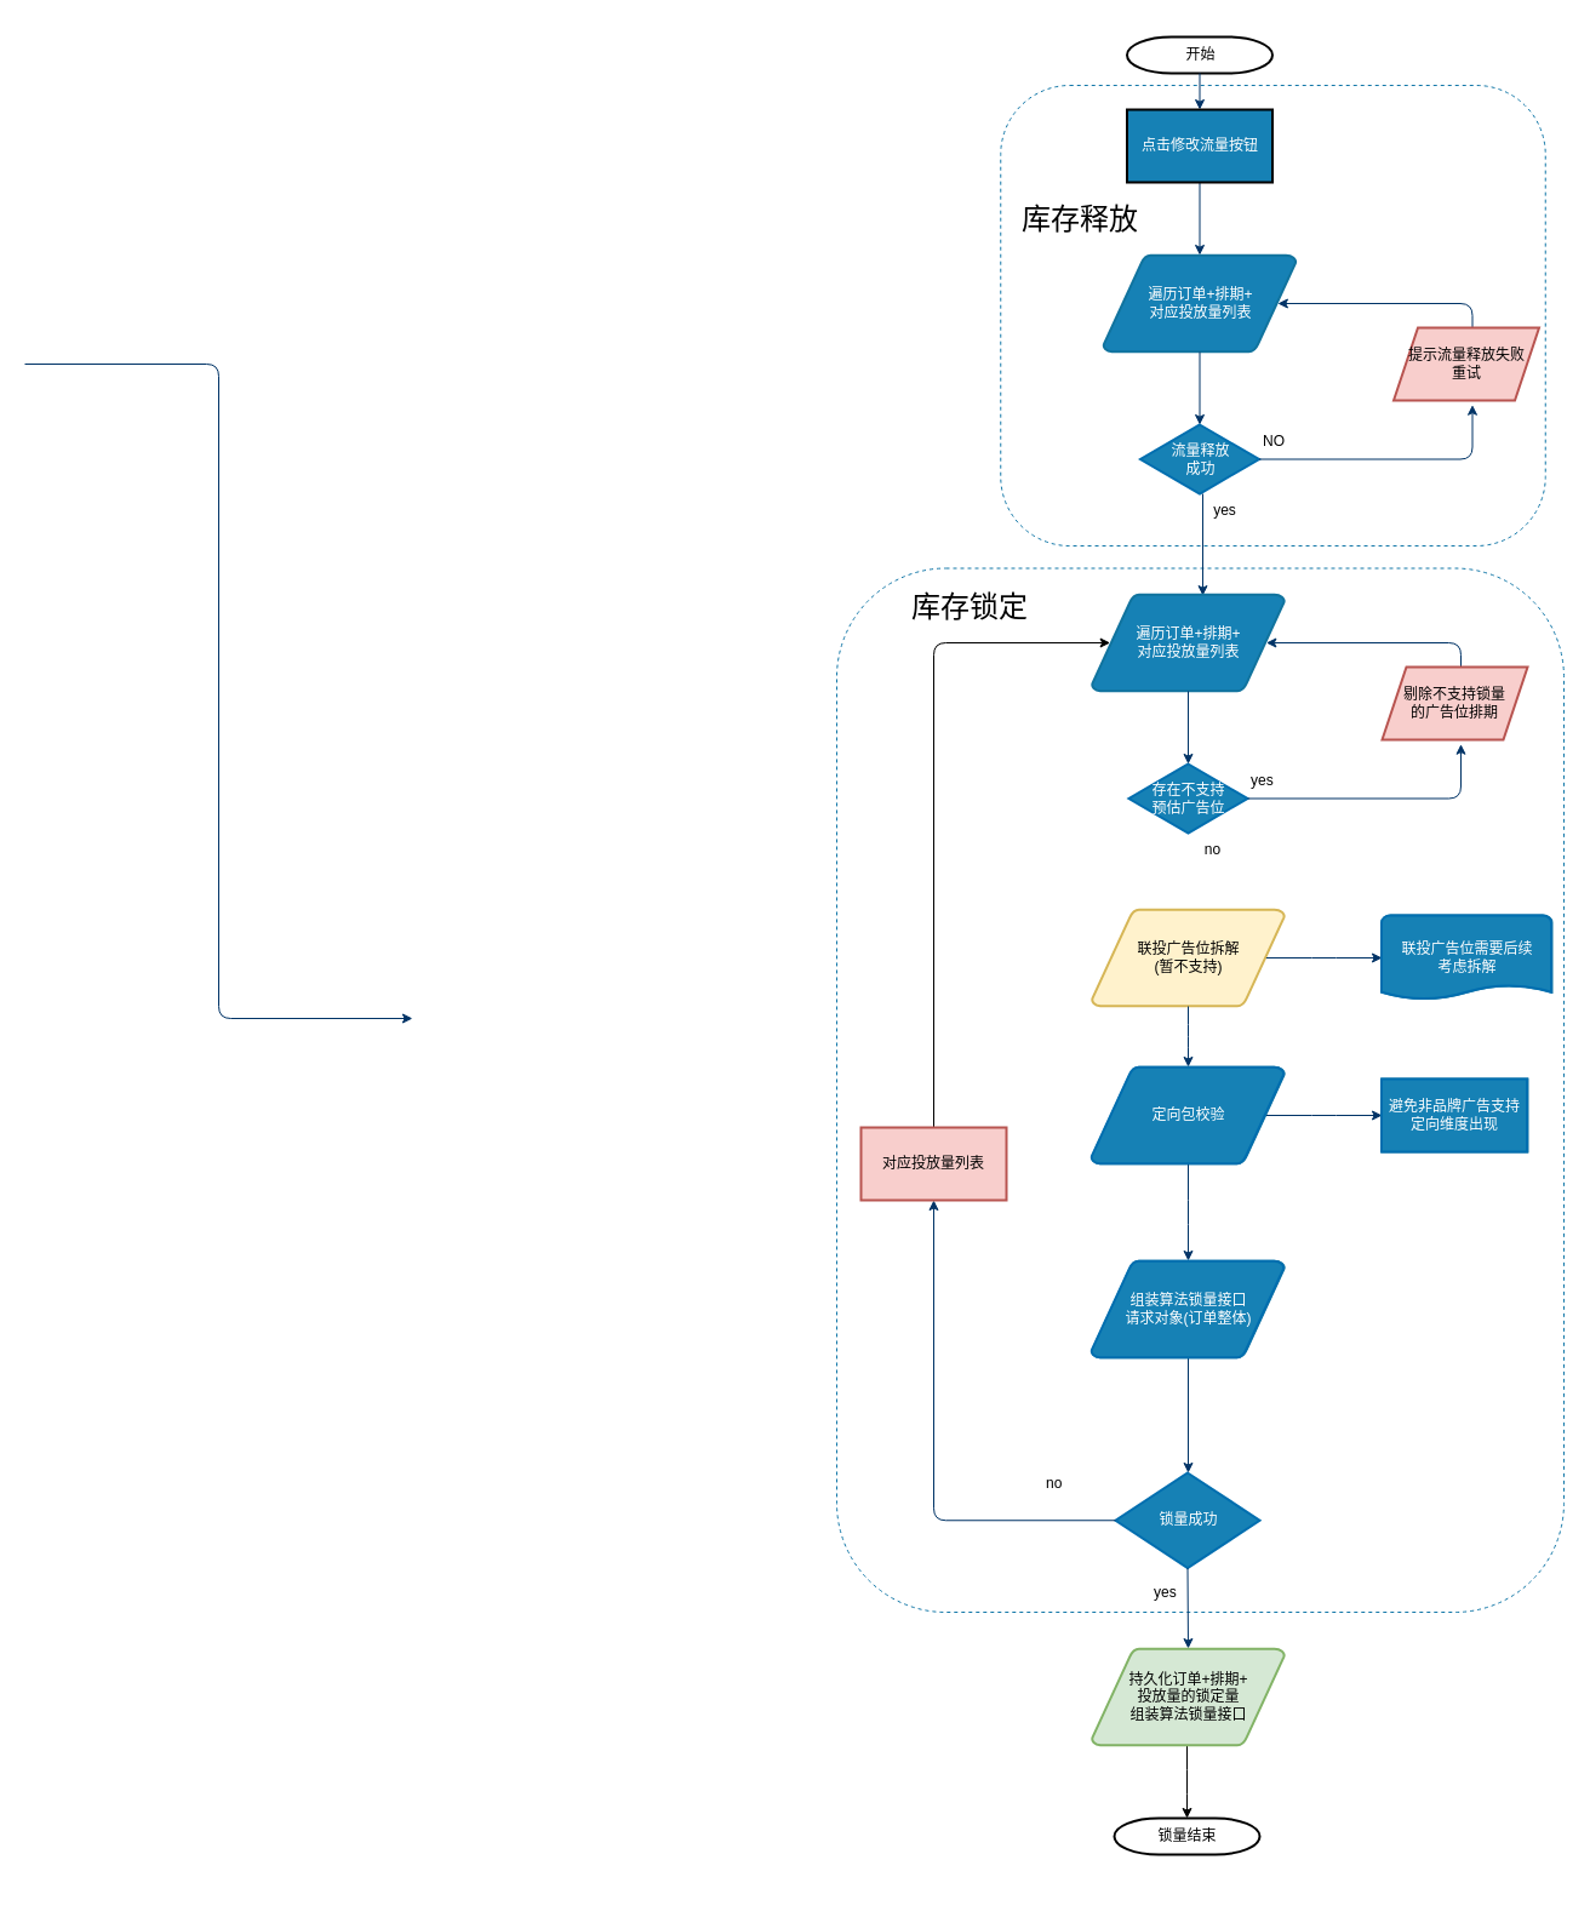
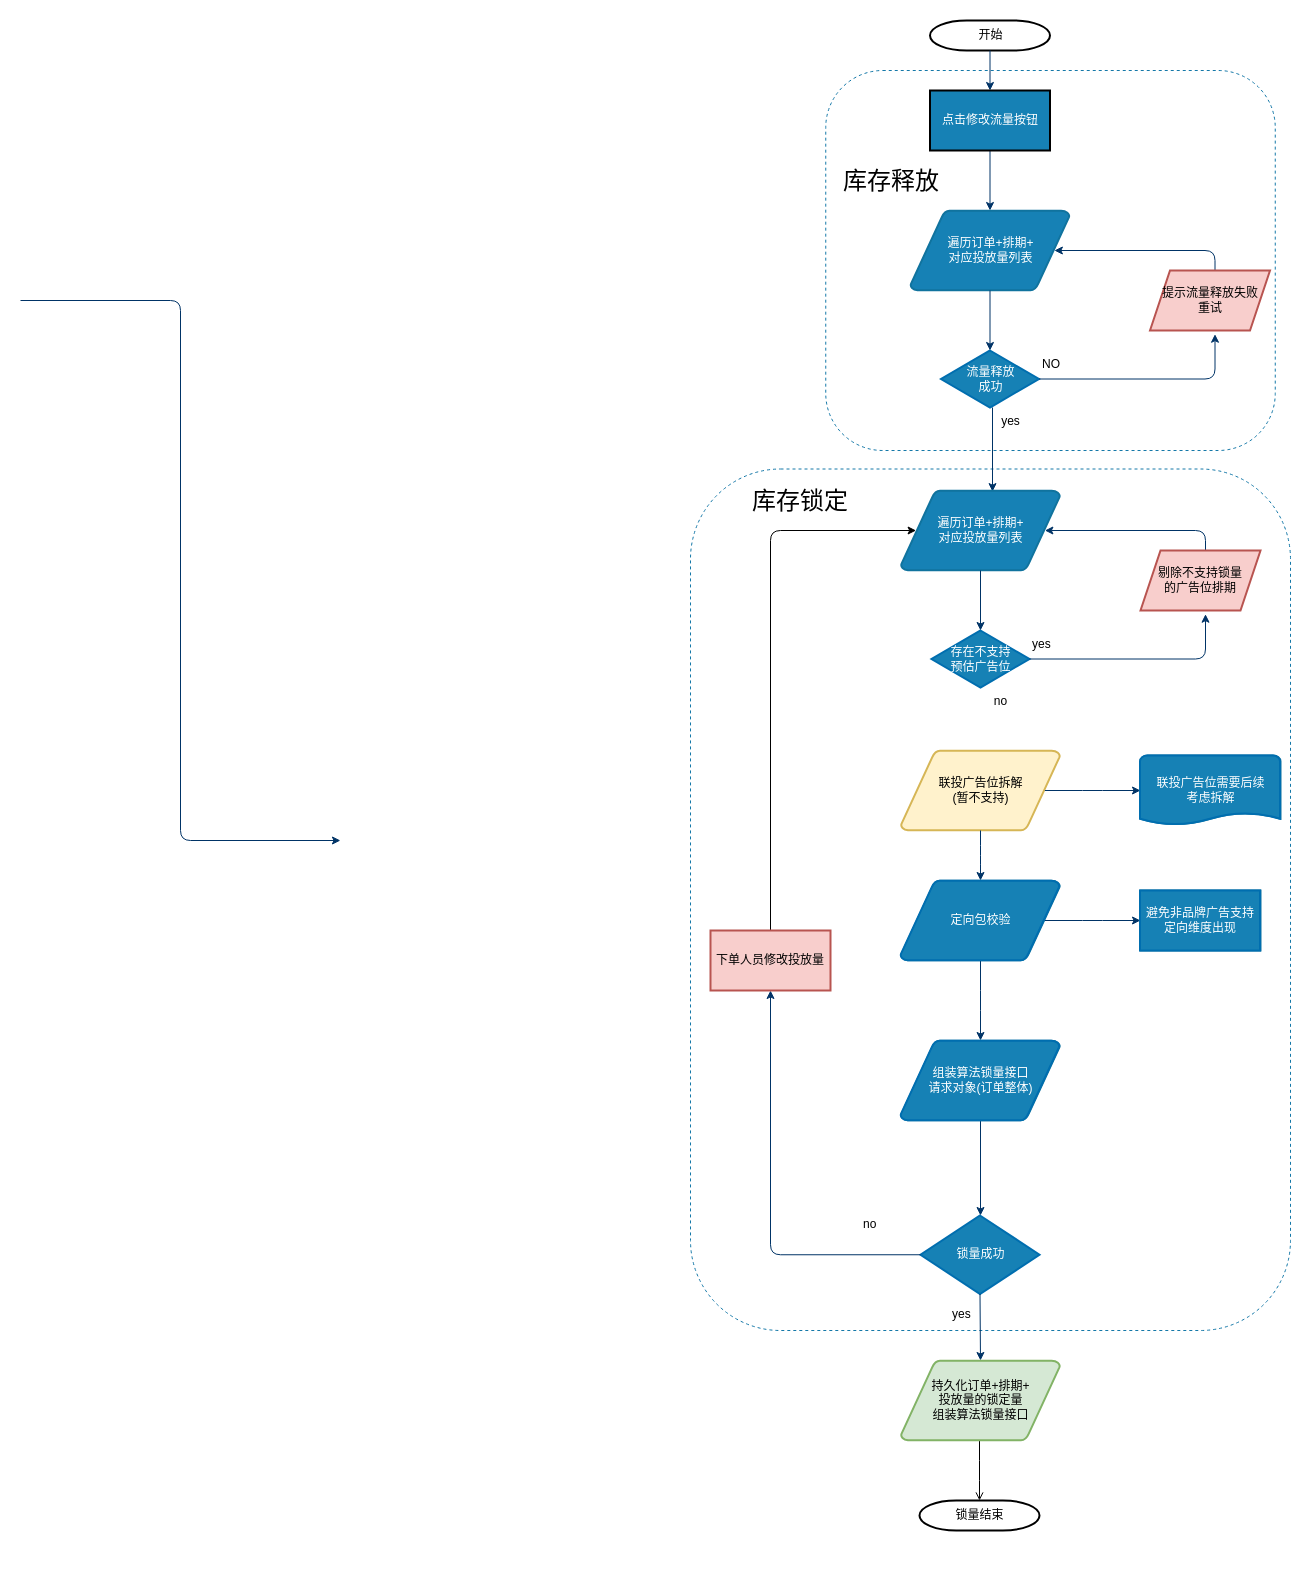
  <mxCell id="0" />
  <mxCell id="1" parent="0" />
  <mxCell id="2" value="" style="rounded=1;whiteSpace=wrap;html=1;fontColor=#FFFFFF;strokeColor=#1478A8;fillColor=none;dashed=1;" vertex="1" parent="1"><mxGeometry x="690" y="468.5" width="600" height="861.5" as="geometry" /></mxCell>
  <mxCell id="3" value="" style="rounded=1;whiteSpace=wrap;html=1;fontColor=#FFFFFF;strokeColor=#1478A8;fillColor=none;dashed=1;" vertex="1" parent="1"><mxGeometry x="825.25" y="70" width="449.5" height="380" as="geometry" /></mxCell>
- <mxCell id="4" value="开始" style="shape=mxgraph.flowchart.terminator;strokeWidth=2;gradientColor=none;gradientDirection=north;fontStyle=0;html=1;" parent="1" vertex="1"><mxGeometry x="929.5" y="30" width="120" height="30" as="geometry" /></mxCell>
+ <mxCell id="4" value="开始" style="shape=mxgraph.flowchart.terminator;strokeWidth=2;gradientColor=none;gradientDirection=north;fontStyle=0;html=1;" parent="1" vertex="1"><mxGeometry x="929.5" y="20" width="120" height="30" as="geometry" /></mxCell>
  <mxCell id="5" value="遍历订单+排期+&lt;br&gt;对应投放量列表" style="shape=mxgraph.flowchart.data;strokeWidth=2;gradientDirection=north;fontStyle=0;html=1;strokeColor=#10739e;fillColor=#1681B5;fontColor=#FFFFFF;" parent="1" vertex="1"><mxGeometry x="910" y="210" width="159" height="80" as="geometry" /></mxCell>
  <mxCell id="6" value="流量释放&lt;br&gt;成功" style="shape=mxgraph.flowchart.decision;strokeWidth=2;gradientDirection=north;fontStyle=0;html=1;strokeColor=#006EAF;fillColor=#1681B5;fontColor=#FFFFFF;" parent="1" vertex="1"><mxGeometry x="940.5" y="350" width="98" height="57" as="geometry" /></mxCell>
  <mxCell id="7" style="fontStyle=1;strokeColor=#003366;strokeWidth=1;html=1;" parent="1" source="4" edge="1"><mxGeometry relative="1" as="geometry"><mxPoint x="989.5" y="90" as="targetPoint" /></mxGeometry></mxCell>
  <mxCell id="8" style="fontStyle=1;strokeColor=#003366;strokeWidth=1;html=1;exitX=0.5;exitY=1;exitDx=0;exitDy=0;" parent="1" source="17" target="5" edge="1"><mxGeometry relative="1" as="geometry"><mxPoint x="989.5" y="170" as="sourcePoint" /></mxGeometry></mxCell>
  <mxCell id="9" style="entryX=0.5;entryY=0;entryPerimeter=0;fontStyle=1;strokeColor=#003366;strokeWidth=1;html=1;" parent="1" source="5" target="6" edge="1"><mxGeometry relative="1" as="geometry" /></mxCell>
  <mxCell id="10" value="" style="edgeStyle=elbowEdgeStyle;elbow=horizontal;entryX=0.5;entryY=0.91;entryPerimeter=0;exitX=1;exitY=0.5;exitPerimeter=0;fontStyle=1;strokeColor=#003366;strokeWidth=1;html=1;" parent="1" source="6" edge="1"><mxGeometry x="1030.5" y="-211.5" width="100" height="100" as="geometry"><mxPoint x="1419.5" y="407" as="sourcePoint" /><mxPoint x="1214.5" y="333.71" as="targetPoint" /><Array as="points"><mxPoint x="1214.5" y="360" /></Array></mxGeometry></mxCell>
  <mxCell id="11" value="NO" style="text;fontStyle=0;html=1;strokeColor=none;gradientColor=none;fillColor=none;strokeWidth=2;" parent="1" vertex="1"><mxGeometry x="1039.5" y="350" width="40" height="26" as="geometry" /></mxCell>
  <mxCell id="12" value="" style="edgeStyle=elbowEdgeStyle;elbow=horizontal;fontColor=#001933;fontStyle=1;strokeColor=#003366;strokeWidth=1;html=1;entryX=0.575;entryY=0.014;entryDx=0;entryDy=0;entryPerimeter=0;" parent="1" source="6" target="19" edge="1"><mxGeometry x="649.5" y="-240" width="100" height="100" as="geometry"><mxPoint x="669.5" y="60" as="sourcePoint" /><mxPoint x="989.441" y="470" as="targetPoint" /></mxGeometry></mxCell>
  <mxCell id="13" value="yes" style="text;fontStyle=0;html=1;strokeColor=none;gradientColor=none;fillColor=none;strokeWidth=2;align=center;" parent="1" vertex="1"><mxGeometry x="989.5" y="407" width="40" height="26" as="geometry" /></mxCell>
  <mxCell id="14" value="" style="edgeStyle=elbowEdgeStyle;elbow=horizontal;fontStyle=1;strokeColor=#003366;strokeWidth=1;html=1;" parent="1" edge="1"><mxGeometry width="100" height="100" as="geometry"><mxPoint y="300" as="sourcePoint" x="20" /><mxPoint x="339.941" y="840" as="targetPoint" /></mxGeometry></mxCell>
  <mxCell id="15" value="" style="edgeStyle=elbowEdgeStyle;elbow=horizontal;entryX=0.905;entryY=0.5;entryPerimeter=0;fontStyle=1;strokeColor=#003366;strokeWidth=1;html=1;" parent="1" target="5" edge="1"><mxGeometry x="649.5" y="-240" width="100" height="100" as="geometry"><mxPoint x="1214.5" y="270" as="sourcePoint" /><mxPoint x="769.5" y="-40" as="targetPoint" /><Array as="points"><mxPoint x="1214.5" y="260" /></Array></mxGeometry></mxCell>
  <mxCell id="16" value="提示流量释放失败&lt;br&gt;重试" style="shape=parallelogram;perimeter=parallelogramPerimeter;whiteSpace=wrap;html=1;fixedSize=1;strokeWidth=2;fillColor=#f8cecc;strokeColor=#b85450;" parent="1" vertex="1"><mxGeometry x="1149.5" y="270" width="120" height="60" as="geometry" /></mxCell>
  <mxCell id="17" value="点击修改流量按钮" style="rounded=0;whiteSpace=wrap;html=1;strokeWidth=2;fillColor=#1681B5;fontColor=#FFFFFF;" parent="1" vertex="1"><mxGeometry x="929.5" y="90" width="120" height="60" as="geometry" /></mxCell>
  <mxCell id="18" value="联投广告位拆解&lt;br&gt;(暂不支持)" style="shape=mxgraph.flowchart.data;strokeWidth=2;gradientDirection=north;fontStyle=0;html=1;fillColor=#fff2cc;strokeColor=#d6b656;" vertex="1" parent="1"><mxGeometry x="900.5" y="750" width="159" height="80" as="geometry" /></mxCell>
  <mxCell id="19" value="遍历订单+排期+&lt;br&gt;对应投放量列表" style="shape=mxgraph.flowchart.data;strokeWidth=2;gradientDirection=north;fontStyle=0;html=1;strokeColor=#10739e;fillColor=#1681B5;fontColor=#FFFFFF;" vertex="1" parent="1"><mxGeometry x="900.5" y="490" width="159" height="80" as="geometry" /></mxCell>
  <mxCell id="20" value="存在不支持&lt;br&gt;预估广告位" style="shape=mxgraph.flowchart.decision;strokeWidth=2;gradientDirection=north;fontStyle=0;html=1;strokeColor=#006EAF;fontColor=#ffffff;fillColor=#1681B5;" vertex="1" parent="1"><mxGeometry x="931" y="630" width="98" height="57" as="geometry" /></mxCell>
  <mxCell id="21" style="entryX=0.5;entryY=0;entryPerimeter=0;fontStyle=1;strokeColor=#003366;strokeWidth=1;html=1;" edge="1" parent="1" source="19" target="20"><mxGeometry relative="1" as="geometry" /></mxCell>
  <mxCell id="22" value="" style="edgeStyle=elbowEdgeStyle;elbow=horizontal;entryX=0.5;entryY=0.91;entryPerimeter=0;exitX=1;exitY=0.5;exitPerimeter=0;fontStyle=1;strokeColor=#003366;strokeWidth=1;html=1;" edge="1" parent="1" source="20"><mxGeometry x="1021" y="68.5" width="100" height="100" as="geometry"><mxPoint x="1410" y="687" as="sourcePoint" /><mxPoint x="1205" y="613.71" as="targetPoint" /><Array as="points"><mxPoint x="1205" y="640" /></Array></mxGeometry></mxCell>
  <mxCell id="23" value="yes" style="text;fontStyle=0;html=1;strokeColor=none;gradientColor=none;fillColor=none;strokeWidth=2;" vertex="1" parent="1"><mxGeometry x="1030" y="630" width="40" height="26" as="geometry" /></mxCell>
  <mxCell id="24" value="定向包校验" style="shape=mxgraph.flowchart.data;strokeWidth=2;gradientDirection=north;fontStyle=0;html=1;fillColor=#b1ddf0;strokeColor=#10739e;" vertex="1" parent="1"><mxGeometry x="900.5" y="880" width="159" height="80" as="geometry" /></mxCell>
  <mxCell id="25" value="no" style="text;fontStyle=0;html=1;strokeColor=none;gradientColor=none;fillColor=none;strokeWidth=2;align=center;" vertex="1" parent="1"><mxGeometry x="980" y="687" width="40" height="26" as="geometry" /></mxCell>
  <mxCell id="26" value="联投广告位需要后续&lt;br&gt;考虑拆解" style="shape=mxgraph.flowchart.document;strokeWidth=2;gradientDirection=north;fontStyle=0;html=1;fillColor=#b1ddf0;strokeColor=#10739e;" vertex="1" parent="1"><mxGeometry x="1140" y="755" width="140" height="70" as="geometry" /></mxCell>
  <mxCell id="27" value="" style="edgeStyle=elbowEdgeStyle;elbow=horizontal;exitX=0.905;exitY=0.5;exitPerimeter=0;fontStyle=1;strokeColor=#003366;strokeWidth=1;html=1;" edge="1" parent="1" source="18" target="26"><mxGeometry x="640" y="40" width="100" height="100" as="geometry"><mxPoint x="660" y="340" as="sourcePoint" /><mxPoint x="760" y="240" as="targetPoint" /></mxGeometry></mxCell>
  <mxCell id="28" value="" style="edgeStyle=elbowEdgeStyle;elbow=horizontal;fontStyle=1;strokeColor=#003366;strokeWidth=1;html=1;" edge="1" parent="1" source="18" target="24"><mxGeometry x="640" y="40" width="100" height="100" as="geometry"><mxPoint x="660" y="340" as="sourcePoint" /><mxPoint x="760" y="240" as="targetPoint" /></mxGeometry></mxCell>
  <mxCell id="29" value="" style="edgeStyle=elbowEdgeStyle;elbow=horizontal;exitX=0.905;exitY=0.5;exitPerimeter=0;fontStyle=1;strokeColor=#003366;strokeWidth=1;html=1;" edge="1" parent="1" source="24"><mxGeometry x="640" y="40" width="100" height="100" as="geometry"><mxPoint x="660" y="340" as="sourcePoint" /><mxPoint x="1140" y="920" as="targetPoint" /></mxGeometry></mxCell>
  <mxCell id="30" value="" style="edgeStyle=elbowEdgeStyle;elbow=horizontal;fontStyle=1;strokeColor=#003366;strokeWidth=1;html=1;entryX=0.5;entryY=0;entryDx=0;entryDy=0;" edge="1" parent="1" source="24"><mxGeometry x="640" y="40" width="100" height="100" as="geometry"><mxPoint x="660" y="340" as="sourcePoint" /><mxPoint x="980" y="1040" as="targetPoint" /></mxGeometry></mxCell>
  <mxCell id="31" value="锁量成功" style="shape=mxgraph.flowchart.decision;strokeWidth=2;gradientDirection=north;fontStyle=0;html=1;strokeColor=#006EAF;fontColor=#ffffff;fillColor=#1681B5;" vertex="1" parent="1"><mxGeometry x="920" y="1215" width="119" height="78.5" as="geometry" /></mxCell>
  <mxCell id="32" value="" style="edgeStyle=elbowEdgeStyle;elbow=horizontal;exitX=0.5;exitY=1;exitPerimeter=0;fontStyle=1;strokeColor=#003366;strokeWidth=1;html=1;exitDx=0;exitDy=0;" edge="1" parent="1" source="40" target="31"><mxGeometry x="625" y="39" width="100" height="100" as="geometry"><mxPoint x="965" y="1240" as="sourcePoint" /><mxPoint x="745" y="239" as="targetPoint" /></mxGeometry></mxCell>
  <mxCell id="33" value="yes" style="text;fontStyle=0;html=1;strokeColor=none;gradientColor=none;fillColor=none;strokeWidth=2;" vertex="1" parent="1"><mxGeometry x="950" y="1300" width="40" height="26" as="geometry" /></mxCell>
  <mxCell id="34" value="" style="edgeStyle=elbowEdgeStyle;elbow=horizontal;exitX=0.5;exitY=1;exitPerimeter=0;fontStyle=1;strokeColor=#003366;strokeWidth=1;html=1;entryX=0.5;entryY=0;entryDx=0;entryDy=0;entryPerimeter=0;" edge="1" parent="1" source="31" target="43"><mxGeometry x="625" y="39" width="100" height="100" as="geometry"><mxPoint x="645" y="339" as="sourcePoint" /><mxPoint x="980" y="1381" as="targetPoint" /></mxGeometry></mxCell>
  <mxCell id="35" value="" style="edgeStyle=elbowEdgeStyle;elbow=horizontal;fontStyle=1;strokeColor=#003366;strokeWidth=1;html=1;exitX=0;exitY=0.5;exitDx=0;exitDy=0;exitPerimeter=0;entryX=0.5;entryY=1;entryDx=0;entryDy=0;" edge="1" parent="1" source="31"><mxGeometry x="625" y="39" width="100" height="100" as="geometry"><mxPoint x="900" y="1358" as="sourcePoint" /><mxPoint x="770" y="990" as="targetPoint" /><Array as="points"><mxPoint x="770" y="1180" /><mxPoint x="810" y="1370" /><mxPoint x="710" y="1560" /></Array></mxGeometry></mxCell>
  <mxCell id="36" value="no" style="text;fontStyle=0;html=1;strokeColor=none;gradientColor=none;fillColor=none;strokeWidth=2;" vertex="1" parent="1"><mxGeometry x="860.5" y="1210" width="40" height="26" as="geometry" /></mxCell>
  <mxCell id="37" value="" style="edgeStyle=elbowEdgeStyle;elbow=horizontal;entryX=0.905;entryY=0.5;entryPerimeter=0;fontStyle=1;strokeColor=#003366;strokeWidth=1;html=1;" edge="1" parent="1" target="19"><mxGeometry x="640" y="40" width="100" height="100" as="geometry"><mxPoint x="1205" y="550" as="sourcePoint" /><mxPoint x="760" y="240" as="targetPoint" /><Array as="points"><mxPoint x="1205" y="540" /></Array></mxGeometry></mxCell>
  <mxCell id="38" value="剔除不支持锁量&lt;br&gt;的广告位排期" style="shape=parallelogram;perimeter=parallelogramPerimeter;whiteSpace=wrap;html=1;fixedSize=1;strokeWidth=2;fillColor=#f8cecc;strokeColor=#b85450;" vertex="1" parent="1"><mxGeometry x="1140" y="550" width="120" height="60" as="geometry" /></mxCell>
  <mxCell id="39" value="避免非品牌广告支持定向维度出现" style="rounded=0;whiteSpace=wrap;html=1;strokeWidth=2;fillColor=#b1ddf0;strokeColor=#10739e;" vertex="1" parent="1"><mxGeometry x="1140" y="890" width="120" height="60" as="geometry" /></mxCell>
  <mxCell id="40" value="组装算法锁量接口&lt;br&gt;请求对象(订单整体)" style="shape=mxgraph.flowchart.data;strokeWidth=2;gradientDirection=north;fontStyle=0;html=1;fillColor=#b1ddf0;strokeColor=#10739e;" vertex="1" parent="1"><mxGeometry x="900.5" y="1040" width="159" height="80" as="geometry" /></mxCell>
  <mxCell id="41" style="edgeStyle=elbowEdgeStyle;rounded=1;orthogonalLoop=1;jettySize=auto;html=1;entryX=0.095;entryY=0.5;entryDx=0;entryDy=0;entryPerimeter=0;" edge="1" parent="1" target="19"><mxGeometry relative="1" as="geometry"><mxPoint x="770" y="930" as="sourcePoint" /><Array as="points"><mxPoint x="770" y="730" /></Array></mxGeometry></mxCell>
- <mxCell id="42" style="edgeStyle=elbowEdgeStyle;rounded=1;orthogonalLoop=1;jettySize=auto;html=1;entryX=0.5;entryY=0;entryDx=0;entryDy=0;entryPerimeter=0;" edge="1" parent="1" source="43" target="44"><mxGeometry relative="1" as="geometry" /></mxCell>
+ <mxCell id="42" style="edgeStyle=elbowEdgeStyle;rounded=1;orthogonalLoop=1;jettySize=auto;html=1;entryX=0.5;entryY=0;entryDx=0;entryDy=0;entryPerimeter=0;endArrow=open;" edge="1" parent="1" source="43" target="44"><mxGeometry relative="1" as="geometry" /></mxCell>
  <mxCell id="43" value="持久化订单+排期+&lt;br&gt;投放量的锁定量&lt;br&gt;组装算法锁量接口" style="shape=mxgraph.flowchart.data;strokeWidth=2;gradientDirection=north;fontStyle=0;html=1;fillColor=#d5e8d4;strokeColor=#82b366;" vertex="1" parent="1"><mxGeometry x="900.5" y="1360" width="159" height="80" as="geometry" /></mxCell>
  <mxCell id="44" value="锁量结束" style="shape=mxgraph.flowchart.terminator;strokeWidth=2;gradientColor=none;gradientDirection=north;fontStyle=0;html=1;" vertex="1" parent="1"><mxGeometry x="919" y="1500" width="120" height="30" as="geometry" /></mxCell>
  <mxCell id="45" value="避免非品牌广告支持定向维度出现" style="rounded=0;whiteSpace=wrap;html=1;strokeWidth=2;strokeColor=#006EAF;fontColor=#ffffff;fillColor=#1681B5;" vertex="1" parent="1"><mxGeometry x="1139.5" y="890" width="120" height="60" as="geometry" /></mxCell>
  <mxCell id="46" value="定向包校验" style="shape=mxgraph.flowchart.data;strokeWidth=2;gradientDirection=north;fontStyle=0;html=1;strokeColor=#006EAF;fontColor=#ffffff;fillColor=#1681B5;" vertex="1" parent="1"><mxGeometry x="900" y="880" width="159" height="80" as="geometry" /></mxCell>
  <mxCell id="47" value="组装算法锁量接口&lt;br&gt;请求对象(订单整体)" style="shape=mxgraph.flowchart.data;strokeWidth=2;gradientDirection=north;fontStyle=0;html=1;strokeColor=#006EAF;fontColor=#ffffff;fillColor=#1681B5;" vertex="1" parent="1"><mxGeometry x="900" y="1040" width="159" height="80" as="geometry" /></mxCell>
  <mxCell id="48" value="联投广告位需要后续&lt;br&gt;考虑拆解" style="shape=mxgraph.flowchart.document;strokeWidth=2;gradientDirection=north;fontStyle=0;html=1;strokeColor=#006EAF;fontColor=#ffffff;fillColor=#1681B5;" vertex="1" parent="1"><mxGeometry x="1139.5" y="755" width="140" height="70" as="geometry" /></mxCell>
- <mxCell id="49" value="对应投放量列表" style="rounded=0;whiteSpace=wrap;html=1;strokeWidth=2;fillColor=#f8cecc;strokeColor=#b85450;" vertex="1" parent="1"><mxGeometry x="710" y="930" width="120" height="60" as="geometry" /></mxCell>
+ <mxCell id="49" value="下单人员修改投放量" style="rounded=0;whiteSpace=wrap;html=1;strokeWidth=2;fillColor=#f8cecc;strokeColor=#b85450;" vertex="1" parent="1"><mxGeometry x="710" y="930" width="120" height="60" as="geometry" /></mxCell>
  <mxCell id="50" value="库存锁定" style="text;fontStyle=0;html=1;strokeColor=none;gradientColor=none;fillColor=none;strokeWidth=2;fontSize=24;" vertex="1" parent="1"><mxGeometry x="750" y="480" width="100" height="30" as="geometry" /></mxCell>
  <mxCell id="51" value="库存释放" style="text;fontStyle=0;html=1;strokeColor=none;gradientColor=none;fillColor=none;strokeWidth=2;fontSize=24;" vertex="1" parent="1"><mxGeometry x="840.5" y="160" width="100" height="30" as="geometry" /></mxCell>
